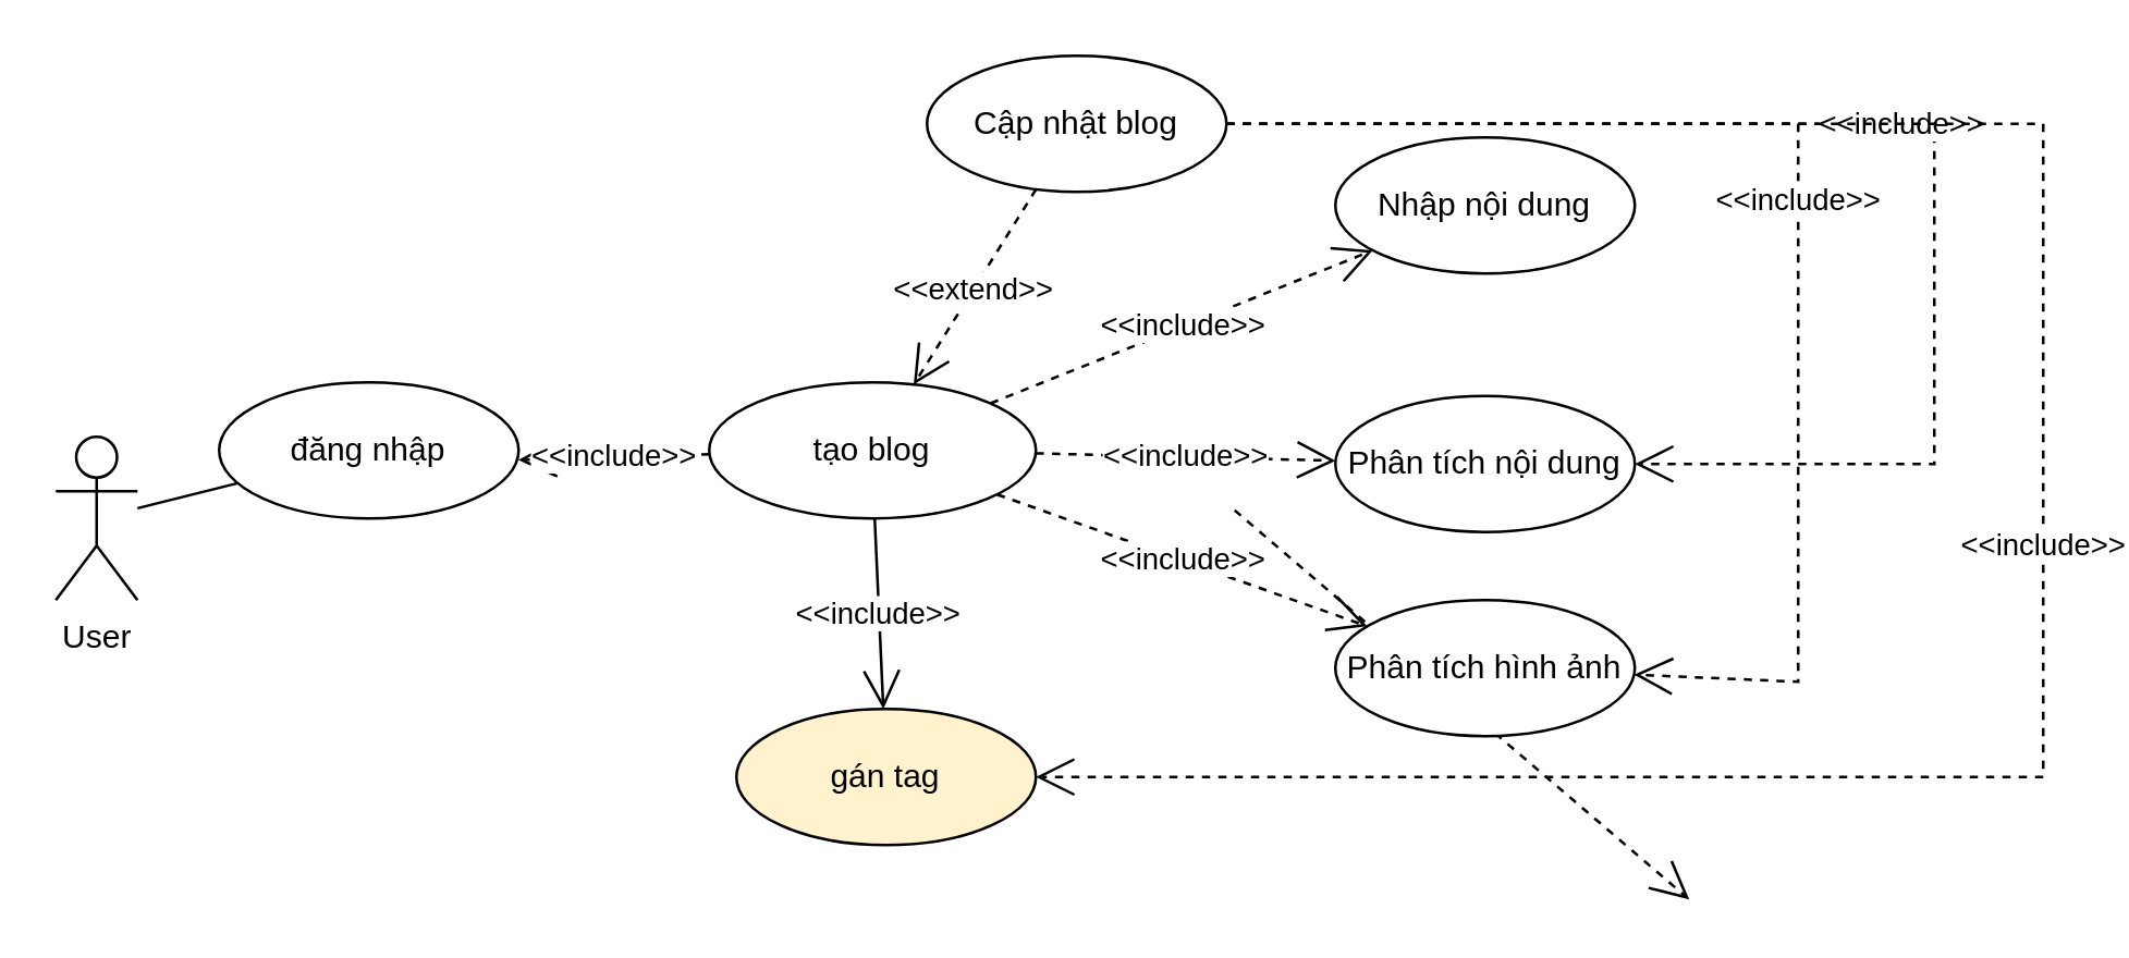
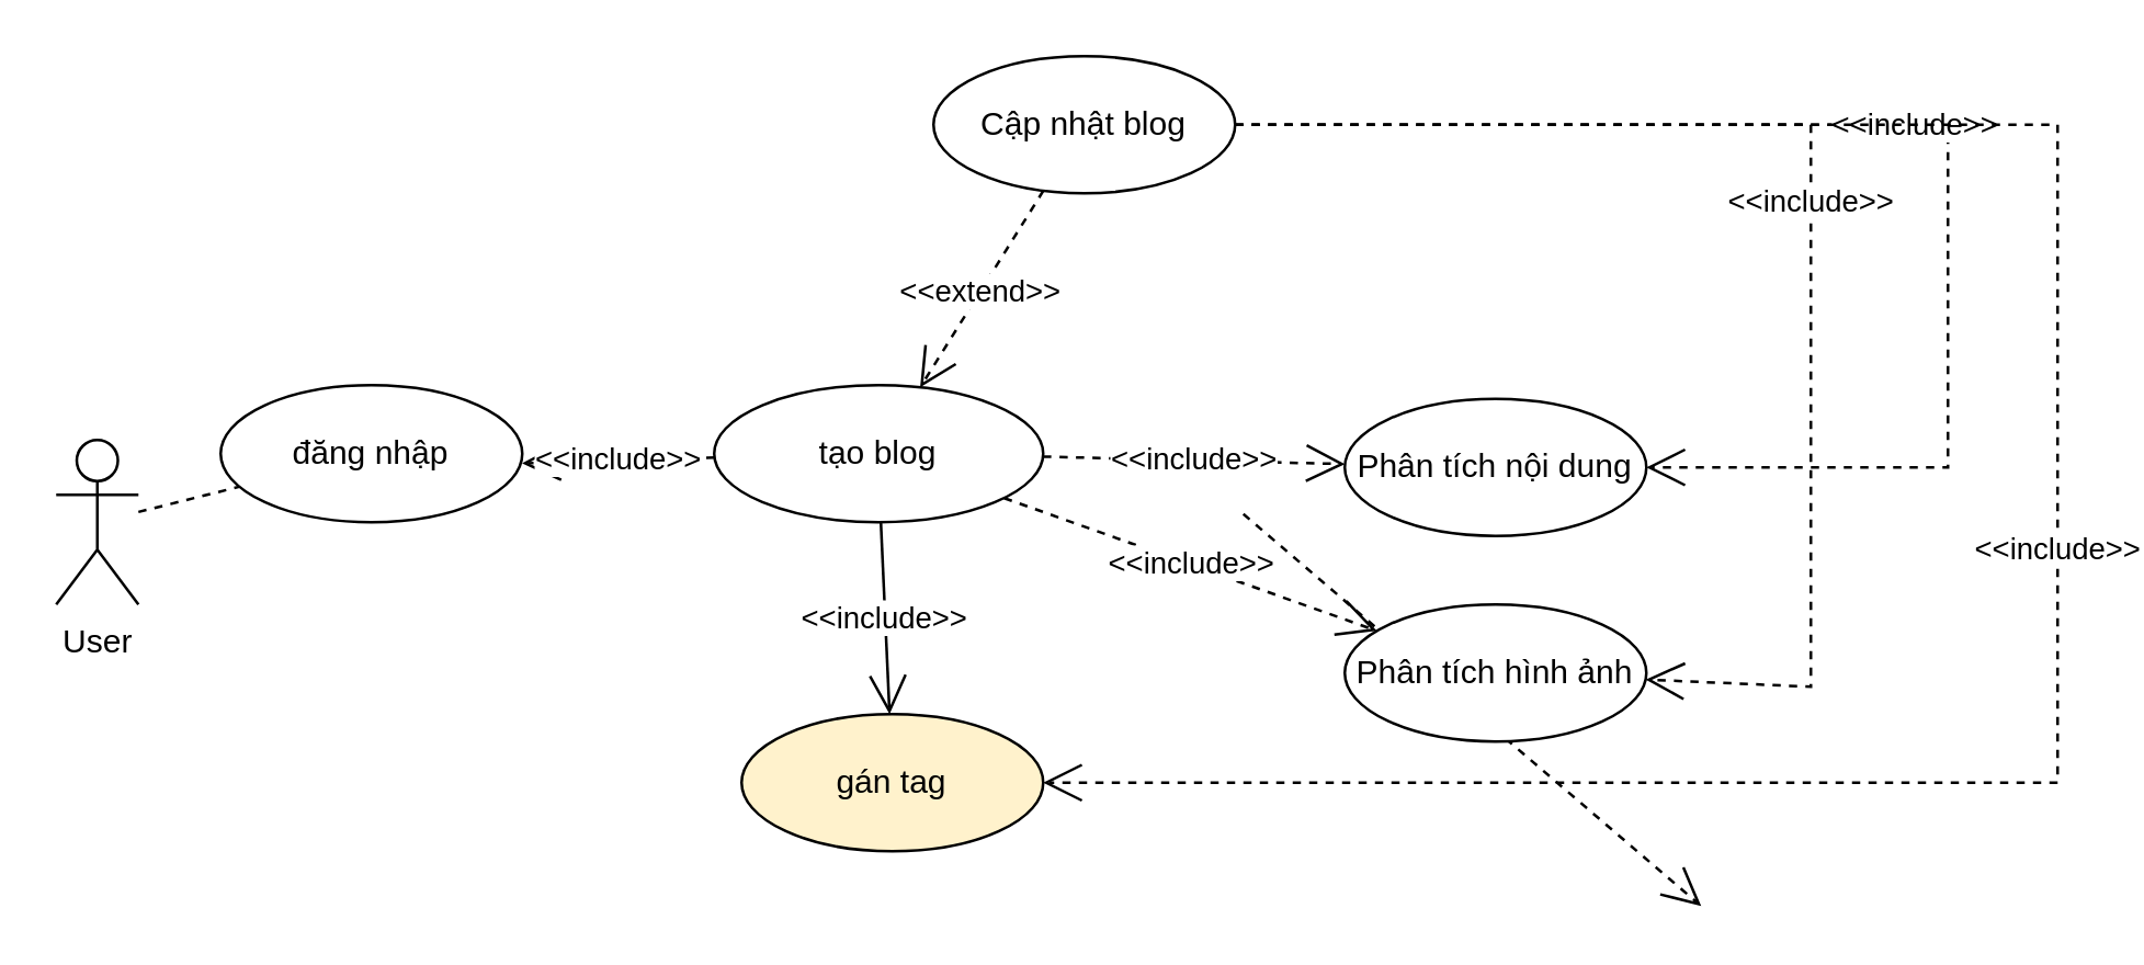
  <mxCell id="0" />
  <mxCell id="1" parent="0" />
  <mxCell id="2" value="User" style="shape=umlActor;verticalLabelPosition=bottom;verticalAlign=top;html=1;outlineConnect=0;" vertex="1" parent="1"><mxGeometry x="20" y="160" width="30" height="60" as="geometry" /></mxCell>
  <mxCell id="3" value="đăng nhập" style="ellipse;whiteSpace=wrap;html=1;" vertex="1" parent="1"><mxGeometry x="80" y="140" width="110" height="50" as="geometry" /></mxCell>
- <mxCell id="4" value="" style="endArrow=none;html=1;rounded=0;" edge="1" parent="1" source="2" target="3"><mxGeometry width="50" height="50" relative="1" as="geometry"><mxPoint x="135" y="215" as="sourcePoint" /><mxPoint x="130" y="165" as="targetPoint" /></mxGeometry></mxCell>
+ <mxCell id="4" value="" style="endArrow=none;html=1;rounded=0;dashed=1;" edge="1" parent="1" source="2" target="3"><mxGeometry width="50" height="50" relative="1" as="geometry"><mxPoint x="135" y="215" as="sourcePoint" /><mxPoint x="130" y="165" as="targetPoint" /></mxGeometry></mxCell>
  <mxCell id="5" value="tạo blog" style="ellipse;whiteSpace=wrap;html=1;" vertex="1" parent="1"><mxGeometry x="260" y="140" width="120" height="50" as="geometry" /></mxCell>
  <mxCell id="6" value="&amp;lt;&amp;lt;include&amp;gt;&amp;gt;" style="endArrow=open;endSize=12;dashed=1;html=1;rounded=0;strokeColor=default;align=center;verticalAlign=middle;fontFamily=Helvetica;fontSize=11;fontColor=default;labelBackgroundColor=default;edgeStyle=none;" edge="1" parent="1" source="5"><mxGeometry width="160" relative="1" as="geometry"><mxPoint x="220" y="110" as="sourcePoint" /><mxPoint x="189.903" y="168.516" as="targetPoint" /><mxPoint as="offset" /></mxGeometry></mxCell>
  <mxCell id="7" value="&amp;lt;&amp;lt;extend&amp;gt;&amp;gt;" style="endArrow=open;endSize=12;dashed=1;html=1;rounded=0;strokeColor=default;align=center;verticalAlign=middle;fontFamily=Helvetica;fontSize=11;fontColor=default;labelBackgroundColor=default;edgeStyle=none;" edge="1" parent="1"><mxGeometry width="160" relative="1" as="geometry"><mxPoint x="453" y="187" as="sourcePoint" /><mxPoint x="620" y="330" as="targetPoint" /><mxPoint as="offset" /></mxGeometry></mxCell>
  <mxCell id="8" value="gán tag" style="ellipse;whiteSpace=wrap;html=1;fillColor=#fff2cc;" vertex="1" parent="1"><mxGeometry x="270" y="260" width="110" height="50" as="geometry" /></mxCell>
  <mxCell id="9" value="&amp;lt;&amp;lt;include&amp;gt;&amp;gt;" style="endArrow=open;endSize=12;dashed=0;html=1;rounded=0;strokeColor=default;align=center;verticalAlign=middle;fontFamily=Helvetica;fontSize=11;fontColor=default;labelBackgroundColor=default;edgeStyle=none;" edge="1" parent="1" source="5" target="8"><mxGeometry x="0.001" width="160" relative="1" as="geometry"><mxPoint x="310" y="180" as="sourcePoint" /><mxPoint x="200" y="180" as="targetPoint" /><mxPoint as="offset" /></mxGeometry></mxCell>
  <mxCell id="10" value="Phân tích nội dung" style="ellipse;whiteSpace=wrap;html=1;" vertex="1" parent="1"><mxGeometry x="490" y="145" width="110" height="50" as="geometry" /></mxCell>
  <mxCell id="11" value="Phân tích hình ảnh" style="ellipse;whiteSpace=wrap;html=1;" vertex="1" parent="1"><mxGeometry x="490" y="220" width="110" height="50" as="geometry" /></mxCell>
  <mxCell id="12" value="&amp;lt;&amp;lt;include&amp;gt;&amp;gt;" style="endArrow=open;endSize=12;dashed=1;html=1;rounded=0;strokeColor=default;align=center;verticalAlign=middle;fontFamily=Helvetica;fontSize=11;fontColor=default;labelBackgroundColor=default;edgeStyle=none;" edge="1" parent="1" source="5" target="10"><mxGeometry x="0.001" width="160" relative="1" as="geometry"><mxPoint x="371" y="205" as="sourcePoint" /><mxPoint x="374" y="260" as="targetPoint" /><mxPoint as="offset" /></mxGeometry></mxCell>
  <mxCell id="13" value="&amp;lt;&amp;lt;include&amp;gt;&amp;gt;" style="endArrow=open;endSize=12;dashed=1;html=1;rounded=0;strokeColor=default;align=center;verticalAlign=middle;fontFamily=Helvetica;fontSize=11;fontColor=default;labelBackgroundColor=default;edgeStyle=none;" edge="1" parent="1" source="5" target="11"><mxGeometry x="0.001" width="160" relative="1" as="geometry"><mxPoint x="381" y="215" as="sourcePoint" /><mxPoint x="384" y="270" as="targetPoint" /><mxPoint as="offset" /></mxGeometry></mxCell>
- <mxCell id="14" value="Nhập nội dung" style="ellipse;whiteSpace=wrap;html=1;" vertex="1" parent="1"><mxGeometry x="490" y="50" width="110" height="50" as="geometry" /></mxCell>
- <mxCell id="15" value="&amp;lt;&amp;lt;include&amp;gt;&amp;gt;" style="endArrow=open;endSize=12;dashed=1;html=1;rounded=0;strokeColor=default;align=center;verticalAlign=middle;fontFamily=Helvetica;fontSize=11;fontColor=default;labelBackgroundColor=default;edgeStyle=none;" edge="1" parent="1" source="5" target="14"><mxGeometry x="0.001" width="160" relative="1" as="geometry"><mxPoint x="430" y="180" as="sourcePoint" /><mxPoint x="510" y="180" as="targetPoint" /><mxPoint as="offset" /></mxGeometry></mxCell>
  <mxCell id="16" value="Cập nhật blog" style="ellipse;whiteSpace=wrap;html=1;" vertex="1" parent="1"><mxGeometry x="340" y="20" width="110" height="50" as="geometry" /></mxCell>
  <mxCell id="17" value="&amp;lt;&amp;lt;extend&amp;gt;&amp;gt;" style="endArrow=open;endSize=12;dashed=1;html=1;rounded=0;strokeColor=default;align=center;verticalAlign=middle;fontFamily=Helvetica;fontSize=11;fontColor=default;labelBackgroundColor=default;edgeStyle=none;" edge="1" parent="1" source="16" target="5"><mxGeometry x="0.011" width="160" relative="1" as="geometry"><mxPoint x="376" y="159" as="sourcePoint" /><mxPoint x="512" y="110" as="targetPoint" /><mxPoint as="offset" /></mxGeometry></mxCell>
  <mxCell id="18" value="&amp;lt;&amp;lt;include&amp;gt;&amp;gt;" style="endArrow=open;endSize=12;dashed=1;html=1;rounded=0;strokeColor=default;align=center;verticalAlign=middle;fontFamily=Helvetica;fontSize=11;fontColor=default;labelBackgroundColor=default;edgeStyle=none;" edge="1" parent="1" source="16" target="10"><mxGeometry x="0.001" width="160" relative="1" as="geometry"><mxPoint x="373" y="158" as="sourcePoint" /><mxPoint x="514" y="102" as="targetPoint" /><mxPoint as="offset" /><Array as="points"><mxPoint x="710" y="45" /><mxPoint x="710" y="170" /></Array></mxGeometry></mxCell>
  <mxCell id="19" value="&amp;lt;&amp;lt;include&amp;gt;&amp;gt;" style="endArrow=open;endSize=12;dashed=1;html=1;rounded=0;strokeColor=default;align=center;verticalAlign=middle;fontFamily=Helvetica;fontSize=11;fontColor=default;labelBackgroundColor=default;edgeStyle=none;exitX=1;exitY=0.5;exitDx=0;exitDy=0;" edge="1" parent="1" source="16" target="11"><mxGeometry x="0.001" width="160" relative="1" as="geometry"><mxPoint x="431" y="77" as="sourcePoint" /><mxPoint x="529" y="158" as="targetPoint" /><mxPoint as="offset" /><Array as="points"><mxPoint x="660" y="45" /><mxPoint x="660" y="250" /></Array></mxGeometry></mxCell>
  <mxCell id="20" value="&amp;lt;&amp;lt;include&amp;gt;&amp;gt;" style="endArrow=open;endSize=12;dashed=1;html=1;rounded=0;strokeColor=default;align=center;verticalAlign=middle;fontFamily=Helvetica;fontSize=11;fontColor=default;labelBackgroundColor=default;edgeStyle=none;" edge="1" parent="1" source="16" target="8"><mxGeometry x="0.001" width="160" relative="1" as="geometry"><mxPoint x="460" y="55" as="sourcePoint" /><mxPoint x="610" y="257" as="targetPoint" /><mxPoint as="offset" /><Array as="points"><mxPoint x="750" y="45" /><mxPoint x="750" y="285" /></Array></mxGeometry></mxCell>
